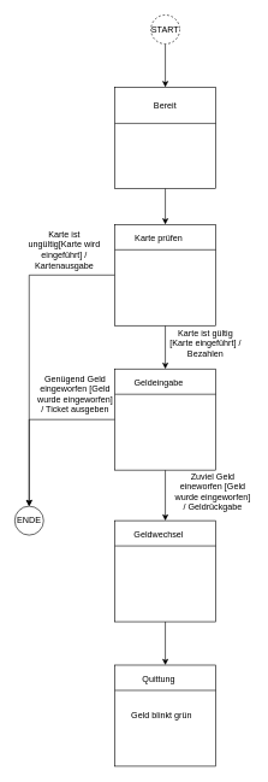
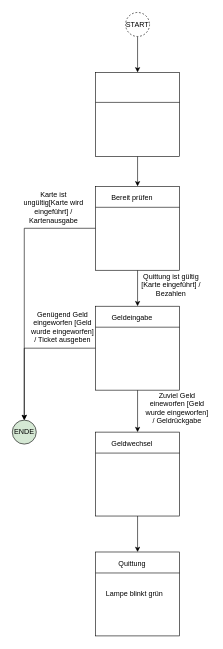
  <mxCell id="0" />
  <mxCell id="1" parent="0" />
  <mxCell id="2" style="edgeStyle=orthogonalEdgeStyle;rounded=0;orthogonalLoop=1;jettySize=auto;html=1;entryX=0.5;entryY=0;entryDx=0;entryDy=0;" edge="1" parent="1" source="4" target="11"><mxGeometry relative="1" as="geometry" /></mxCell>
  <mxCell id="3" style="edgeStyle=orthogonalEdgeStyle;rounded=0;orthogonalLoop=1;jettySize=auto;html=1;exitX=0;exitY=0.5;exitDx=0;exitDy=0;" edge="1" parent="1" source="11" target="9"><mxGeometry relative="1" as="geometry"><mxPoint x="40" y="650" as="targetPoint" /><Array as="points"><mxPoint x="40" y="380" /></Array></mxGeometry></mxCell>
  <mxCell id="4" value="" style="whiteSpace=wrap;html=1;aspect=fixed;" vertex="1" parent="1"><mxGeometry x="159" y="120" width="140" height="140" as="geometry" /></mxCell>
- <mxCell id="5" value="Bereit" style="text;html=1;strokeColor=none;fillColor=none;align=center;verticalAlign=middle;whiteSpace=wrap;rounded=0;" vertex="1" parent="1"><mxGeometry x="174" y="135" width="110" height="20" as="geometry" /></mxCell>
  <mxCell id="6" value="" style="endArrow=none;html=1;entryX=0;entryY=0.25;entryDx=0;entryDy=0;exitX=1;exitY=0.25;exitDx=0;exitDy=0;" edge="1" parent="1"><mxGeometry width="50" height="50" relative="1" as="geometry"><mxPoint x="299" y="170" as="sourcePoint" /><mxPoint x="159" y="170" as="targetPoint" /></mxGeometry></mxCell>
  <mxCell id="7" style="edgeStyle=orthogonalEdgeStyle;rounded=0;orthogonalLoop=1;jettySize=auto;html=1;" edge="1" parent="1" source="8" target="4"><mxGeometry relative="1" as="geometry" /></mxCell>
  <mxCell id="8" value="START" style="ellipse;whiteSpace=wrap;html=1;aspect=fixed;dashed=1;" vertex="1" parent="1"><mxGeometry x="209" y="20" width="40" height="40" as="geometry" /></mxCell>
- <mxCell id="9" value="ENDE" style="ellipse;whiteSpace=wrap;html=1;aspect=fixed;" vertex="1" parent="1"><mxGeometry x="20" y="700" width="40" height="40" as="geometry" /></mxCell>
+ <mxCell id="9" value="ENDE" style="ellipse;whiteSpace=wrap;html=1;aspect=fixed;fillColor=#d5e8d4;" vertex="1" parent="1"><mxGeometry x="20" y="700" width="40" height="40" as="geometry" /></mxCell>
  <mxCell id="10" style="edgeStyle=orthogonalEdgeStyle;rounded=0;orthogonalLoop=1;jettySize=auto;html=1;entryX=0.5;entryY=0;entryDx=0;entryDy=0;" edge="1" parent="1" source="11" target="19"><mxGeometry relative="1" as="geometry" /></mxCell>
  <mxCell id="11" value="" style="whiteSpace=wrap;html=1;aspect=fixed;" vertex="1" parent="1"><mxGeometry x="159" y="310" width="140" height="140" as="geometry" /></mxCell>
  <mxCell id="12" value="" style="endArrow=none;html=1;entryX=0;entryY=0.25;entryDx=0;entryDy=0;exitX=1;exitY=0.25;exitDx=0;exitDy=0;" edge="1" parent="1"><mxGeometry width="50" height="50" relative="1" as="geometry"><mxPoint x="299" y="345" as="sourcePoint" /><mxPoint x="159" y="345" as="targetPoint" /></mxGeometry></mxCell>
- <mxCell id="13" value="Karte prüfen" style="text;html=1;strokeColor=none;fillColor=none;align=center;verticalAlign=middle;whiteSpace=wrap;rounded=0;" vertex="1" parent="1"><mxGeometry x="165" y="320" width="110" height="20" as="geometry" /></mxCell>
- <mxCell id="14" value="Karte ist gültig [Karte eingeführt] / Bezahlen" style="text;html=1;strokeColor=none;fillColor=none;align=center;verticalAlign=middle;whiteSpace=wrap;rounded=0;" vertex="1" parent="1"><mxGeometry x="230" y="450" width="110" height="50" as="geometry" /></mxCell>
+ <mxCell id="13" value="Bereit prüfen" style="text;html=1;strokeColor=none;fillColor=none;align=center;verticalAlign=middle;whiteSpace=wrap;rounded=0;" vertex="1" parent="1"><mxGeometry x="165" y="320" width="110" height="20" as="geometry" /></mxCell>
+ <mxCell id="14" value="Quittung ist gültig [Karte eingeführt] / Bezahlen" style="text;html=1;strokeColor=none;fillColor=none;align=center;verticalAlign=middle;whiteSpace=wrap;rounded=0;" vertex="1" parent="1"><mxGeometry x="230" y="450" width="110" height="50" as="geometry" /></mxCell>
  <mxCell id="15" value="Genügend Geld eingeworfen [Geld wurde eingeworfen] / Ticket ausgeben" style="text;html=1;strokeColor=none;fillColor=none;align=center;verticalAlign=middle;whiteSpace=wrap;rounded=0;" vertex="1" parent="1"><mxGeometry x="49" y="520" width="110" height="50" as="geometry" /></mxCell>
  <mxCell id="16" value="Karte ist ungültig[Karte wird eingeführt] / Kartenausgabe" style="text;html=1;strokeColor=none;fillColor=none;align=center;verticalAlign=middle;whiteSpace=wrap;rounded=0;" vertex="1" parent="1"><mxGeometry x="34" y="320" width="110" height="50" as="geometry" /></mxCell>
  <mxCell id="17" style="edgeStyle=orthogonalEdgeStyle;rounded=0;orthogonalLoop=1;jettySize=auto;html=1;" edge="1" parent="1" source="19" target="9"><mxGeometry relative="1" as="geometry" /></mxCell>
  <mxCell id="18" style="edgeStyle=orthogonalEdgeStyle;rounded=0;orthogonalLoop=1;jettySize=auto;html=1;entryX=0.5;entryY=0;entryDx=0;entryDy=0;" edge="1" parent="1" source="19" target="23"><mxGeometry relative="1" as="geometry" /></mxCell>
  <mxCell id="19" value="" style="whiteSpace=wrap;html=1;aspect=fixed;" vertex="1" parent="1"><mxGeometry x="159" y="510" width="140" height="140" as="geometry" /></mxCell>
  <mxCell id="20" value="" style="endArrow=none;html=1;entryX=0;entryY=0.25;entryDx=0;entryDy=0;exitX=1;exitY=0.25;exitDx=0;exitDy=0;" edge="1" parent="1"><mxGeometry width="50" height="50" relative="1" as="geometry"><mxPoint x="299" y="545" as="sourcePoint" /><mxPoint x="159" y="545" as="targetPoint" /></mxGeometry></mxCell>
  <mxCell id="21" value="Geldeingabe" style="text;html=1;strokeColor=none;fillColor=none;align=center;verticalAlign=middle;whiteSpace=wrap;rounded=0;" vertex="1" parent="1"><mxGeometry x="165" y="520" width="110" height="20" as="geometry" /></mxCell>
  <mxCell id="22" style="edgeStyle=orthogonalEdgeStyle;rounded=0;orthogonalLoop=1;jettySize=auto;html=1;entryX=0.5;entryY=0;entryDx=0;entryDy=0;" edge="1" parent="1" source="23" target="26"><mxGeometry relative="1" as="geometry" /></mxCell>
  <mxCell id="23" value="" style="whiteSpace=wrap;html=1;aspect=fixed;" vertex="1" parent="1"><mxGeometry x="159" y="720" width="140" height="140" as="geometry" /></mxCell>
  <mxCell id="24" value="" style="endArrow=none;html=1;entryX=0;entryY=0.25;entryDx=0;entryDy=0;exitX=1;exitY=0.25;exitDx=0;exitDy=0;" edge="1" parent="1"><mxGeometry width="50" height="50" relative="1" as="geometry"><mxPoint x="299" y="755" as="sourcePoint" /><mxPoint x="159" y="755" as="targetPoint" /></mxGeometry></mxCell>
  <mxCell id="25" value="Geldwechsel" style="text;html=1;strokeColor=none;fillColor=none;align=center;verticalAlign=middle;whiteSpace=wrap;rounded=0;" vertex="1" parent="1"><mxGeometry x="165" y="730" width="110" height="20" as="geometry" /></mxCell>
  <mxCell id="26" value="" style="whiteSpace=wrap;html=1;aspect=fixed;" vertex="1" parent="1"><mxGeometry x="159" y="920" width="140" height="140" as="geometry" /></mxCell>
  <mxCell id="27" value="" style="endArrow=none;html=1;entryX=0;entryY=0.25;entryDx=0;entryDy=0;exitX=1;exitY=0.25;exitDx=0;exitDy=0;" edge="1" parent="1"><mxGeometry width="50" height="50" relative="1" as="geometry"><mxPoint x="299" y="955" as="sourcePoint" /><mxPoint x="159" y="955" as="targetPoint" /></mxGeometry></mxCell>
  <mxCell id="28" value="Quittung" style="text;html=1;strokeColor=none;fillColor=none;align=center;verticalAlign=middle;whiteSpace=wrap;rounded=0;" vertex="1" parent="1"><mxGeometry x="165" y="930" width="110" height="20" as="geometry" /></mxCell>
- <mxCell id="29" value="Geld blinkt grün" style="text;html=1;strokeColor=none;fillColor=none;align=center;verticalAlign=middle;whiteSpace=wrap;rounded=0;" vertex="1" parent="1"><mxGeometry x="169" y="965" width="110" height="50" as="geometry" /></mxCell>
+ <mxCell id="29" value="Lampe blinkt grün" style="text;html=1;strokeColor=none;fillColor=none;align=center;verticalAlign=middle;whiteSpace=wrap;rounded=0;" vertex="1" parent="1"><mxGeometry x="169" y="965" width="110" height="50" as="geometry" /></mxCell>
  <mxCell id="30" value="Zuviel Geld eineworfen [Geld wurde eingeworfen] / Geldrückgabe" style="text;html=1;strokeColor=none;fillColor=none;align=center;verticalAlign=middle;whiteSpace=wrap;rounded=0;" vertex="1" parent="1"><mxGeometry x="240" y="650" width="110" height="60" as="geometry" /></mxCell>
